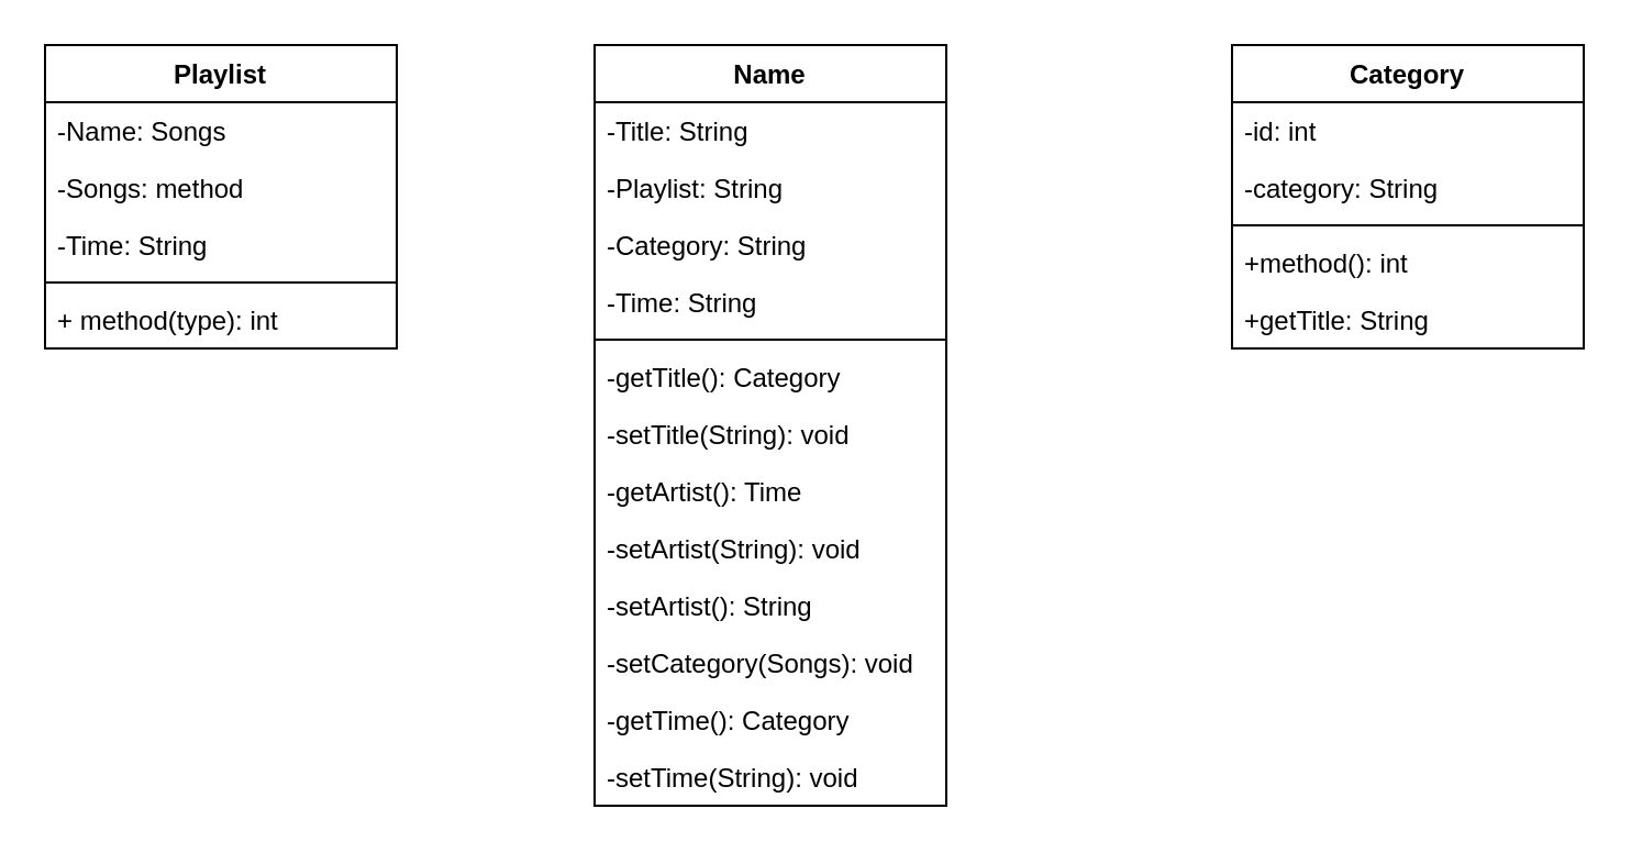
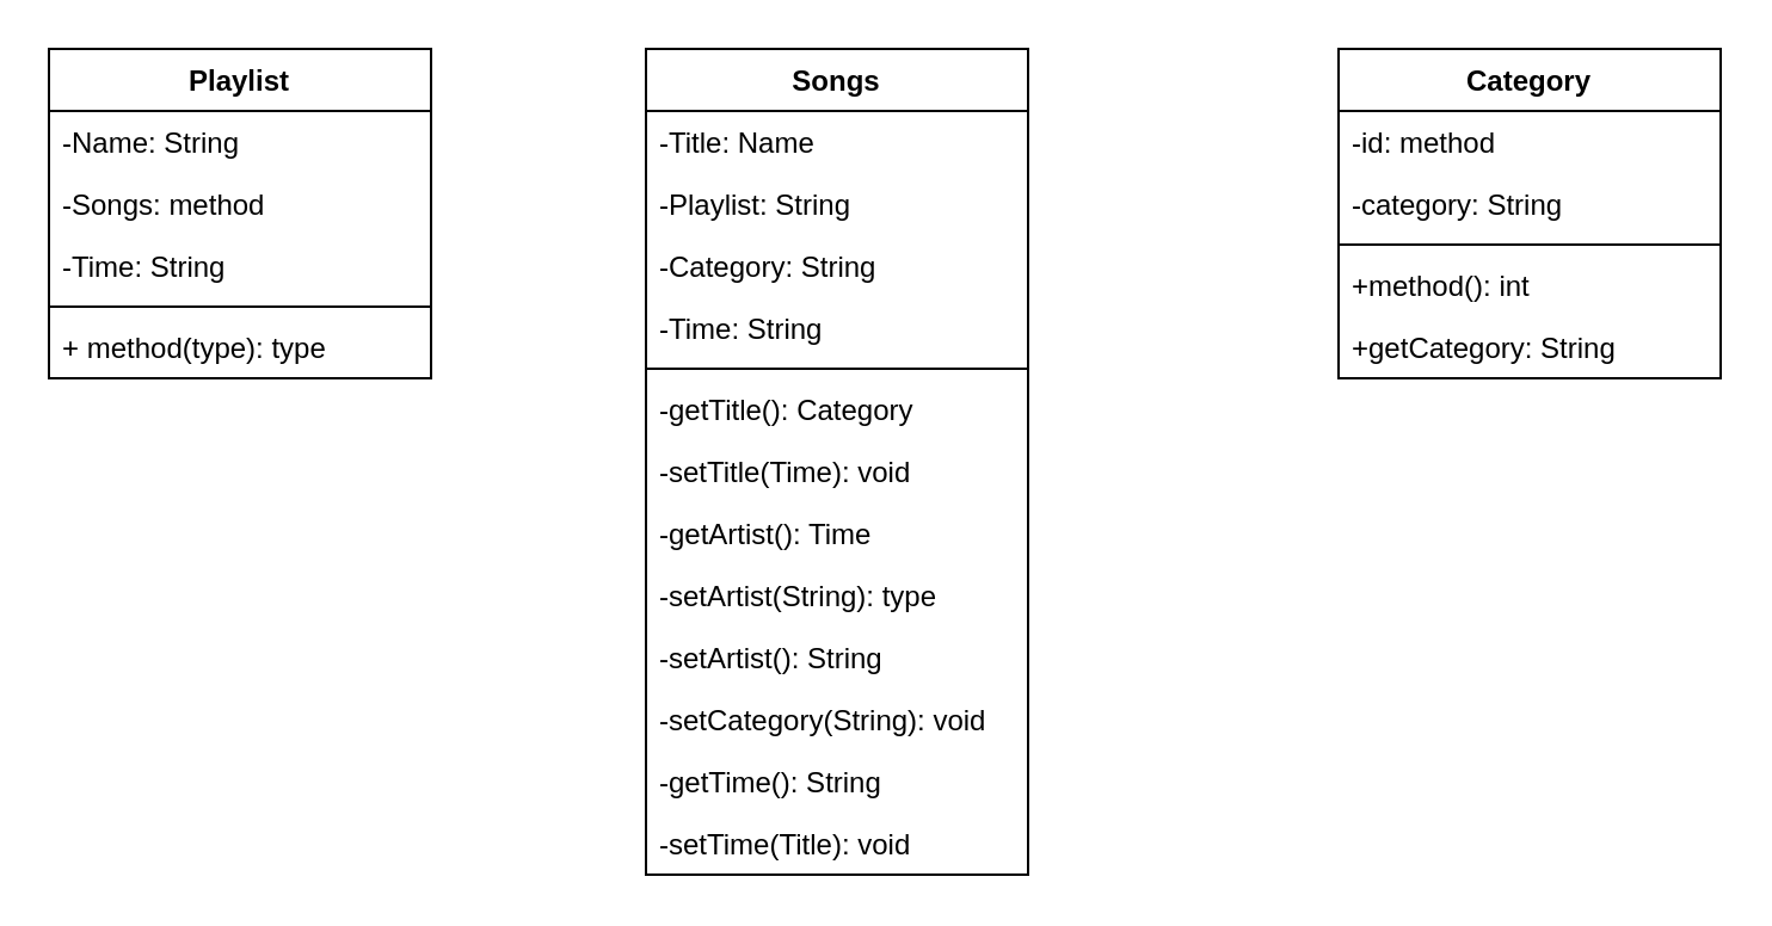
  <mxCell id="0" />
  <mxCell id="1" parent="0" />
  <mxCell id="2" value="Playlist" style="swimlane;fontStyle=1;align=center;verticalAlign=top;childLayout=stackLayout;horizontal=1;startSize=26;horizontalStack=0;resizeParent=1;resizeParentMax=0;resizeLast=0;collapsible=1;marginBottom=0;" parent="1" vertex="1"><mxGeometry x="20" y="20" width="160" height="138" as="geometry" /></mxCell>
- <mxCell id="3" value="-Name: Songs" style="text;strokeColor=none;fillColor=none;align=left;verticalAlign=top;spacingLeft=4;spacingRight=4;overflow=hidden;rotatable=0;points=[[0,0.5],[1,0.5]];portConstraint=eastwest;" parent="2" vertex="1"><mxGeometry y="26" width="160" height="26" as="geometry" /></mxCell>
+ <mxCell id="3" value="-Name: String" style="text;strokeColor=none;fillColor=none;align=left;verticalAlign=top;spacingLeft=4;spacingRight=4;overflow=hidden;rotatable=0;points=[[0,0.5],[1,0.5]];portConstraint=eastwest;" parent="2" vertex="1"><mxGeometry y="26" width="160" height="26" as="geometry" /></mxCell>
  <mxCell id="4" value="-Songs: method" style="text;strokeColor=none;fillColor=none;align=left;verticalAlign=top;spacingLeft=4;spacingRight=4;overflow=hidden;rotatable=0;points=[[0,0.5],[1,0.5]];portConstraint=eastwest;" parent="2" vertex="1"><mxGeometry y="52" width="160" height="26" as="geometry" /></mxCell>
  <mxCell id="5" value="-Time: String" style="text;strokeColor=none;fillColor=none;align=left;verticalAlign=top;spacingLeft=4;spacingRight=4;overflow=hidden;rotatable=0;points=[[0,0.5],[1,0.5]];portConstraint=eastwest;" parent="2" vertex="1"><mxGeometry y="78" width="160" height="26" as="geometry" /></mxCell>
  <mxCell id="6" value="" style="line;strokeWidth=1;fillColor=none;align=left;verticalAlign=middle;spacingTop=-1;spacingLeft=3;spacingRight=3;rotatable=0;labelPosition=right;points=[];portConstraint=eastwest;" parent="2" vertex="1"><mxGeometry y="104" width="160" height="8" as="geometry" /></mxCell>
- <mxCell id="7" value="+ method(type): int" style="text;strokeColor=none;fillColor=none;align=left;verticalAlign=top;spacingLeft=4;spacingRight=4;overflow=hidden;rotatable=0;points=[[0,0.5],[1,0.5]];portConstraint=eastwest;" parent="2" vertex="1"><mxGeometry y="112" width="160" height="26" as="geometry" /></mxCell>
- <mxCell id="8" value="Name" style="swimlane;fontStyle=1;align=center;verticalAlign=top;childLayout=stackLayout;horizontal=1;startSize=26;horizontalStack=0;resizeParent=1;resizeParentMax=0;resizeLast=0;collapsible=1;marginBottom=0;" parent="1" vertex="1"><mxGeometry x="270" y="20" width="160" height="346" as="geometry" /></mxCell>
- <mxCell id="9" value="-Title: String" style="text;strokeColor=none;fillColor=none;align=left;verticalAlign=top;spacingLeft=4;spacingRight=4;overflow=hidden;rotatable=0;points=[[0,0.5],[1,0.5]];portConstraint=eastwest;" parent="8" vertex="1"><mxGeometry y="26" width="160" height="26" as="geometry" /></mxCell>
+ <mxCell id="7" value="+ method(type): type" style="text;strokeColor=none;fillColor=none;align=left;verticalAlign=top;spacingLeft=4;spacingRight=4;overflow=hidden;rotatable=0;points=[[0,0.5],[1,0.5]];portConstraint=eastwest;" parent="2" vertex="1"><mxGeometry y="112" width="160" height="26" as="geometry" /></mxCell>
+ <mxCell id="8" value="Songs" style="swimlane;fontStyle=1;align=center;verticalAlign=top;childLayout=stackLayout;horizontal=1;startSize=26;horizontalStack=0;resizeParent=1;resizeParentMax=0;resizeLast=0;collapsible=1;marginBottom=0;" parent="1" vertex="1"><mxGeometry x="270" y="20" width="160" height="346" as="geometry" /></mxCell>
+ <mxCell id="9" value="-Title: Name" style="text;strokeColor=none;fillColor=none;align=left;verticalAlign=top;spacingLeft=4;spacingRight=4;overflow=hidden;rotatable=0;points=[[0,0.5],[1,0.5]];portConstraint=eastwest;" parent="8" vertex="1"><mxGeometry y="26" width="160" height="26" as="geometry" /></mxCell>
  <mxCell id="10" value="-Playlist: String" style="text;strokeColor=none;fillColor=none;align=left;verticalAlign=top;spacingLeft=4;spacingRight=4;overflow=hidden;rotatable=0;points=[[0,0.5],[1,0.5]];portConstraint=eastwest;" parent="8" vertex="1"><mxGeometry y="52" width="160" height="26" as="geometry" /></mxCell>
  <mxCell id="11" value="-Category: String" style="text;strokeColor=none;fillColor=none;align=left;verticalAlign=top;spacingLeft=4;spacingRight=4;overflow=hidden;rotatable=0;points=[[0,0.5],[1,0.5]];portConstraint=eastwest;" parent="8" vertex="1"><mxGeometry y="78" width="160" height="26" as="geometry" /></mxCell>
  <mxCell id="12" value="-Time: String" style="text;strokeColor=none;fillColor=none;align=left;verticalAlign=top;spacingLeft=4;spacingRight=4;overflow=hidden;rotatable=0;points=[[0,0.5],[1,0.5]];portConstraint=eastwest;" parent="8" vertex="1"><mxGeometry y="104" width="160" height="26" as="geometry" /></mxCell>
  <mxCell id="13" value="" style="line;strokeWidth=1;fillColor=none;align=left;verticalAlign=middle;spacingTop=-1;spacingLeft=3;spacingRight=3;rotatable=0;labelPosition=right;points=[];portConstraint=eastwest;" parent="8" vertex="1"><mxGeometry y="130" width="160" height="8" as="geometry" /></mxCell>
  <mxCell id="14" value="-getTitle(): Category" style="text;strokeColor=none;fillColor=none;align=left;verticalAlign=top;spacingLeft=4;spacingRight=4;overflow=hidden;rotatable=0;points=[[0,0.5],[1,0.5]];portConstraint=eastwest;" parent="8" vertex="1"><mxGeometry y="138" width="160" height="26" as="geometry" /></mxCell>
- <mxCell id="15" value="-setTitle(String): void" style="text;strokeColor=none;fillColor=none;align=left;verticalAlign=top;spacingLeft=4;spacingRight=4;overflow=hidden;rotatable=0;points=[[0,0.5],[1,0.5]];portConstraint=eastwest;" parent="8" vertex="1"><mxGeometry y="164" width="160" height="26" as="geometry" /></mxCell>
+ <mxCell id="15" value="-setTitle(Time): void" style="text;strokeColor=none;fillColor=none;align=left;verticalAlign=top;spacingLeft=4;spacingRight=4;overflow=hidden;rotatable=0;points=[[0,0.5],[1,0.5]];portConstraint=eastwest;" parent="8" vertex="1"><mxGeometry y="164" width="160" height="26" as="geometry" /></mxCell>
  <mxCell id="16" value="-getArtist(): Time" style="text;strokeColor=none;fillColor=none;align=left;verticalAlign=top;spacingLeft=4;spacingRight=4;overflow=hidden;rotatable=0;points=[[0,0.5],[1,0.5]];portConstraint=eastwest;" parent="8" vertex="1"><mxGeometry y="190" width="160" height="26" as="geometry" /></mxCell>
- <mxCell id="17" value="-setArtist(String): void" style="text;strokeColor=none;fillColor=none;align=left;verticalAlign=top;spacingLeft=4;spacingRight=4;overflow=hidden;rotatable=0;points=[[0,0.5],[1,0.5]];portConstraint=eastwest;" parent="8" vertex="1"><mxGeometry y="216" width="160" height="26" as="geometry" /></mxCell>
+ <mxCell id="17" value="-setArtist(String): type" style="text;strokeColor=none;fillColor=none;align=left;verticalAlign=top;spacingLeft=4;spacingRight=4;overflow=hidden;rotatable=0;points=[[0,0.5],[1,0.5]];portConstraint=eastwest;" parent="8" vertex="1"><mxGeometry y="216" width="160" height="26" as="geometry" /></mxCell>
  <mxCell id="18" value="-setArtist(): String" style="text;strokeColor=none;fillColor=none;align=left;verticalAlign=top;spacingLeft=4;spacingRight=4;overflow=hidden;rotatable=0;points=[[0,0.5],[1,0.5]];portConstraint=eastwest;" parent="8" vertex="1"><mxGeometry y="242" width="160" height="26" as="geometry" /></mxCell>
- <mxCell id="19" value="-setCategory(Songs): void" style="text;strokeColor=none;fillColor=none;align=left;verticalAlign=top;spacingLeft=4;spacingRight=4;overflow=hidden;rotatable=0;points=[[0,0.5],[1,0.5]];portConstraint=eastwest;" parent="8" vertex="1"><mxGeometry y="268" width="160" height="26" as="geometry" /></mxCell>
- <mxCell id="20" value="-getTime(): Category" style="text;strokeColor=none;fillColor=none;align=left;verticalAlign=top;spacingLeft=4;spacingRight=4;overflow=hidden;rotatable=0;points=[[0,0.5],[1,0.5]];portConstraint=eastwest;" parent="8" vertex="1"><mxGeometry y="294" width="160" height="26" as="geometry" /></mxCell>
- <mxCell id="21" value="-setTime(String): void" style="text;strokeColor=none;fillColor=none;align=left;verticalAlign=top;spacingLeft=4;spacingRight=4;overflow=hidden;rotatable=0;points=[[0,0.5],[1,0.5]];portConstraint=eastwest;" parent="8" vertex="1"><mxGeometry y="320" width="160" height="26" as="geometry" /></mxCell>
+ <mxCell id="19" value="-setCategory(String): void" style="text;strokeColor=none;fillColor=none;align=left;verticalAlign=top;spacingLeft=4;spacingRight=4;overflow=hidden;rotatable=0;points=[[0,0.5],[1,0.5]];portConstraint=eastwest;" parent="8" vertex="1"><mxGeometry y="268" width="160" height="26" as="geometry" /></mxCell>
+ <mxCell id="20" value="-getTime(): String" style="text;strokeColor=none;fillColor=none;align=left;verticalAlign=top;spacingLeft=4;spacingRight=4;overflow=hidden;rotatable=0;points=[[0,0.5],[1,0.5]];portConstraint=eastwest;" parent="8" vertex="1"><mxGeometry y="294" width="160" height="26" as="geometry" /></mxCell>
+ <mxCell id="21" value="-setTime(Title): void" style="text;strokeColor=none;fillColor=none;align=left;verticalAlign=top;spacingLeft=4;spacingRight=4;overflow=hidden;rotatable=0;points=[[0,0.5],[1,0.5]];portConstraint=eastwest;" parent="8" vertex="1"><mxGeometry y="320" width="160" height="26" as="geometry" /></mxCell>
  <mxCell id="22" value="Category" style="swimlane;fontStyle=1;align=center;verticalAlign=top;childLayout=stackLayout;horizontal=1;startSize=26;horizontalStack=0;resizeParent=1;resizeParentMax=0;resizeLast=0;collapsible=1;marginBottom=0;" parent="1" vertex="1"><mxGeometry x="560" y="20" width="160" height="138" as="geometry" /></mxCell>
- <mxCell id="23" value="-id: int" style="text;strokeColor=none;fillColor=none;align=left;verticalAlign=top;spacingLeft=4;spacingRight=4;overflow=hidden;rotatable=0;points=[[0,0.5],[1,0.5]];portConstraint=eastwest;" parent="22" vertex="1"><mxGeometry y="26" width="160" height="26" as="geometry" /></mxCell>
+ <mxCell id="23" value="-id: method" style="text;strokeColor=none;fillColor=none;align=left;verticalAlign=top;spacingLeft=4;spacingRight=4;overflow=hidden;rotatable=0;points=[[0,0.5],[1,0.5]];portConstraint=eastwest;" parent="22" vertex="1"><mxGeometry y="26" width="160" height="26" as="geometry" /></mxCell>
  <mxCell id="24" value="-category: String" style="text;strokeColor=none;fillColor=none;align=left;verticalAlign=top;spacingLeft=4;spacingRight=4;overflow=hidden;rotatable=0;points=[[0,0.5],[1,0.5]];portConstraint=eastwest;" parent="22" vertex="1"><mxGeometry y="52" width="160" height="26" as="geometry" /></mxCell>
  <mxCell id="25" value="" style="line;strokeWidth=1;fillColor=none;align=left;verticalAlign=middle;spacingTop=-1;spacingLeft=3;spacingRight=3;rotatable=0;labelPosition=right;points=[];portConstraint=eastwest;" parent="22" vertex="1"><mxGeometry y="78" width="160" height="8" as="geometry" /></mxCell>
  <mxCell id="26" value="+method(): int" style="text;strokeColor=none;fillColor=none;align=left;verticalAlign=top;spacingLeft=4;spacingRight=4;overflow=hidden;rotatable=0;points=[[0,0.5],[1,0.5]];portConstraint=eastwest;" parent="22" vertex="1"><mxGeometry y="86" width="160" height="26" as="geometry" /></mxCell>
- <mxCell id="27" value="+getTitle: String" style="text;strokeColor=none;fillColor=none;align=left;verticalAlign=top;spacingLeft=4;spacingRight=4;overflow=hidden;rotatable=0;points=[[0,0.5],[1,0.5]];portConstraint=eastwest;" parent="22" vertex="1"><mxGeometry y="112" width="160" height="26" as="geometry" /></mxCell>
+ <mxCell id="27" value="+getCategory: String" style="text;strokeColor=none;fillColor=none;align=left;verticalAlign=top;spacingLeft=4;spacingRight=4;overflow=hidden;rotatable=0;points=[[0,0.5],[1,0.5]];portConstraint=eastwest;" parent="22" vertex="1"><mxGeometry y="112" width="160" height="26" as="geometry" /></mxCell>
